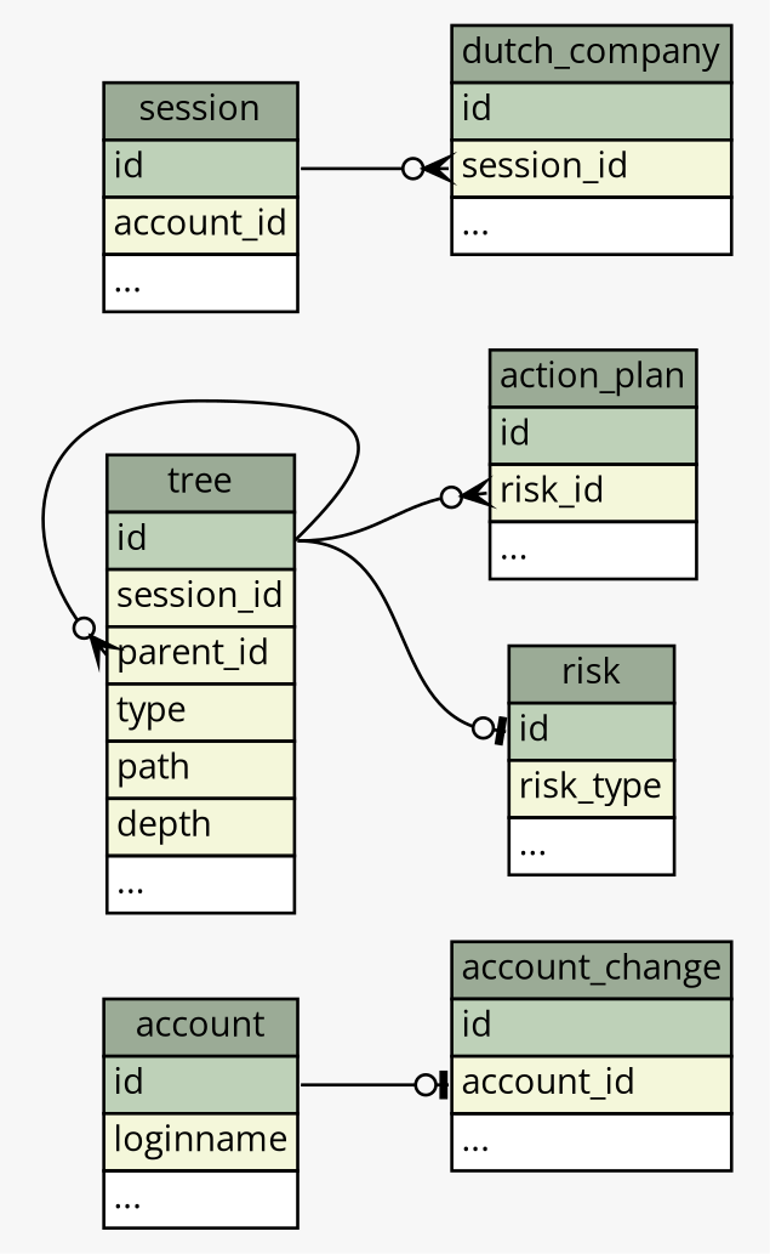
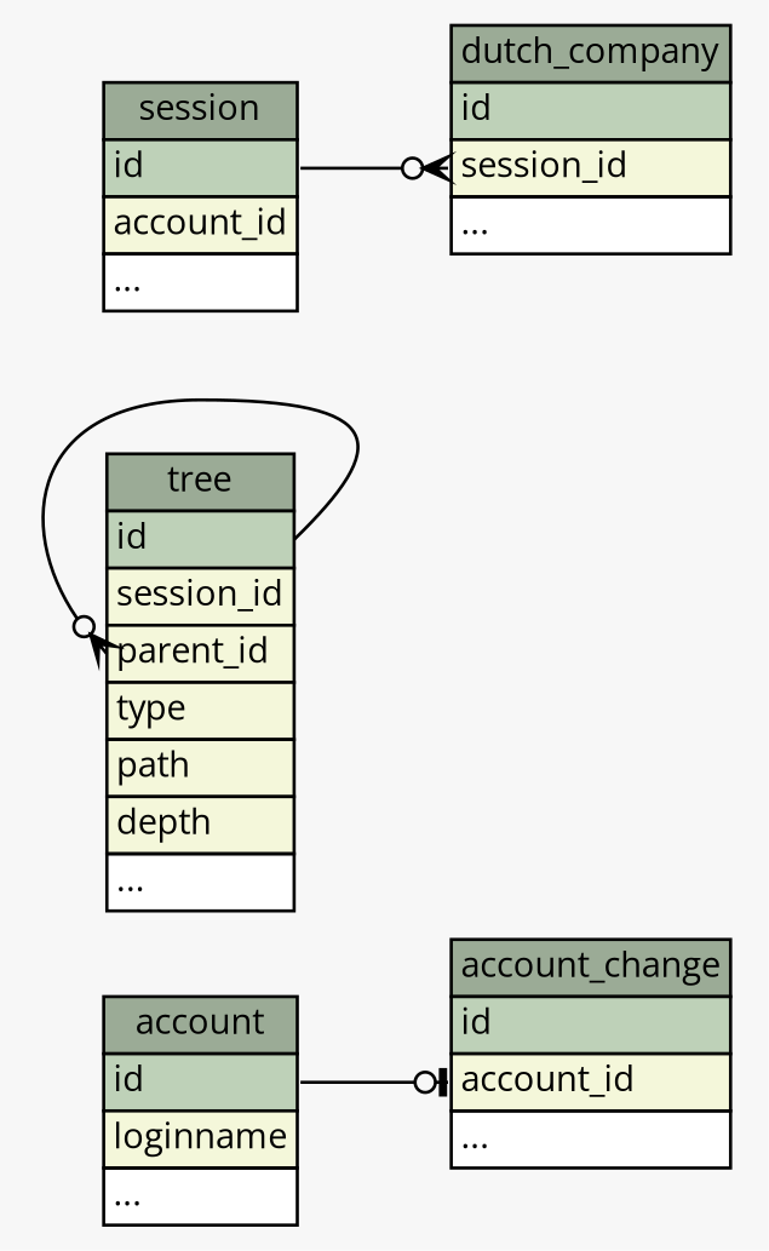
  digraph {
    bgcolor="#f7f7f7"
    fontname="Open Sans"
    fontsize=11
    labeljust=l
    nodesep=0.18
    rankdir=RL
    ranksep=0.46
    node [fontname="Open Sans" fontsize=11 shape=plaintext]
    edge [arrowhead=none arrowsize=0.8 arrowtail=crowodot dir=back fontname="Open Sans" headport="id:e"]
    n1 [label=<     <TABLE BORDER="0" CELLBORDER="1" CELLSPACING="0" BGCOLOR="#ffffff">       <TR><TD COLSPAN="3" BGCOLOR="#9bab96" ALIGN="CENTER">account</TD></TR>       <TR><TD PORT="id" COLSPAN="3" BGCOLOR="#bed1b8" ALIGN="LEFT">id</TD></TR>       <TR><TD PORT="loginname" COLSPAN="3" BGCOLOR="#f4f7da" ALIGN="LEFT">loginname</TD></TR>       <TR><TD PORT="elipses" COLSPAN="3" ALIGN="LEFT">...</TD></TR>     </TABLE>>]
    n2 [label=<     <TABLE BORDER="0" CELLBORDER="1" CELLSPACING="0" BGCOLOR="#ffffff">       <TR><TD COLSPAN="3" BGCOLOR="#9bab96" ALIGN="CENTER">account_change</TD></TR>       <TR><TD PORT="id" COLSPAN="3" BGCOLOR="#bed1b8" ALIGN="LEFT">id</TD></TR>       <TR><TD PORT="account_id" COLSPAN="3" BGCOLOR="#f4f7da" ALIGN="LEFT">account_id</TD></TR>       <TR><TD PORT="elipses" COLSPAN="3" ALIGN="LEFT">...</TD></TR>     </TABLE>>]
-   n3 [label=<     <TABLE BORDER="0" CELLBORDER="1" CELLSPACING="0" BGCOLOR="#ffffff">       <TR><TD COLSPAN="3" BGCOLOR="#9bab96" ALIGN="CENTER">action_plan</TD></TR>       <TR><TD PORT="id" COLSPAN="3" BGCOLOR="#bed1b8" ALIGN="LEFT">id</TD></TR>       <TR><TD PORT="risk_id" COLSPAN="3" BGCOLOR="#f4f7da" ALIGN="LEFT">risk_id</TD></TR>       <TR><TD PORT="elipses" COLSPAN="3" ALIGN="LEFT">...</TD></TR>     </TABLE>>]
    n4 [label=<     <TABLE BORDER="0" CELLBORDER="1" CELLSPACING="0" BGCOLOR="#ffffff">       <TR><TD COLSPAN="3" BGCOLOR="#9bab96" ALIGN="CENTER">tree</TD></TR>       <TR><TD PORT="id" COLSPAN="3" BGCOLOR="#bed1b8" ALIGN="LEFT">id</TD></TR>       <TR><TD PORT="session_id" COLSPAN="3" BGCOLOR="#f4f7da" ALIGN="LEFT">session_id</TD></TR>       <TR><TD PORT="parent_id" COLSPAN="3" BGCOLOR="#f4f7da" ALIGN="LEFT">parent_id</TD></TR>       <TR><TD PORT="type" COLSPAN="3" BGCOLOR="#f4f7da" ALIGN="LEFT">type</TD></TR>       <TR><TD PORT="path" COLSPAN="3" BGCOLOR="#f4f7da" ALIGN="LEFT">path</TD></TR>       <TR><TD PORT="depth" COLSPAN="3" BGCOLOR="#f4f7da" ALIGN="LEFT">depth</TD></TR>       <TR><TD PORT="elipses" COLSPAN="3" ALIGN="LEFT">...</TD></TR>     </TABLE>>]
    n5 [label=<     <TABLE BORDER="0" CELLBORDER="1" CELLSPACING="0" BGCOLOR="#ffffff">       <TR><TD COLSPAN="3" BGCOLOR="#9bab96" ALIGN="CENTER">session</TD></TR>       <TR><TD PORT="id" COLSPAN="3" BGCOLOR="#bed1b8" ALIGN="LEFT">id</TD></TR>       <TR><TD PORT="account_id" COLSPAN="3" BGCOLOR="#f4f7da" ALIGN="LEFT">account_id</TD></TR>       <TR><TD PORT="elipses" COLSPAN="3" ALIGN="LEFT">...</TD></TR>     </TABLE>>]
    n6 [label=<     <TABLE BORDER="0" CELLBORDER="1" CELLSPACING="0" BGCOLOR="#ffffff">       <TR><TD COLSPAN="3" BGCOLOR="#9bab96" ALIGN="CENTER">dutch_company</TD></TR>       <TR><TD PORT="id" COLSPAN="3" BGCOLOR="#bed1b8" ALIGN="LEFT">id</TD></TR>       <TR><TD PORT="session_id" COLSPAN="3" BGCOLOR="#f4f7da" ALIGN="LEFT">session_id</TD></TR>       <TR><TD PORT="elipses" COLSPAN="3" ALIGN="LEFT">...</TD></TR>     </TABLE>>]
-   n7 [label=<     <TABLE BORDER="0" CELLBORDER="1" CELLSPACING="0" BGCOLOR="#ffffff">       <TR><TD COLSPAN="3" BGCOLOR="#9bab96" ALIGN="CENTER">risk</TD></TR>       <TR><TD PORT="id" COLSPAN="3" BGCOLOR="#bed1b8" ALIGN="LEFT">id</TD></TR>       <TR><TD PORT="risk_type" COLSPAN="3" BGCOLOR="#f4f7da" ALIGN="LEFT">risk_type</TD></TR>       <TR><TD PORT="elipses" COLSPAN="3" ALIGN="LEFT">...</TD></TR>     </TABLE>>]
    n2 -> n1 [arrowtail=teeodot tailport="account_id:w"]
-   n3 -> n4 [tailport="risk_id:w"]
    n4 -> n4 [tailport="parent_id:w"]
    n6 -> n5 [tailport="session_id:w"]
-   n7 -> n4 [arrowtail=teeodot tailport="id:w"]
  }
